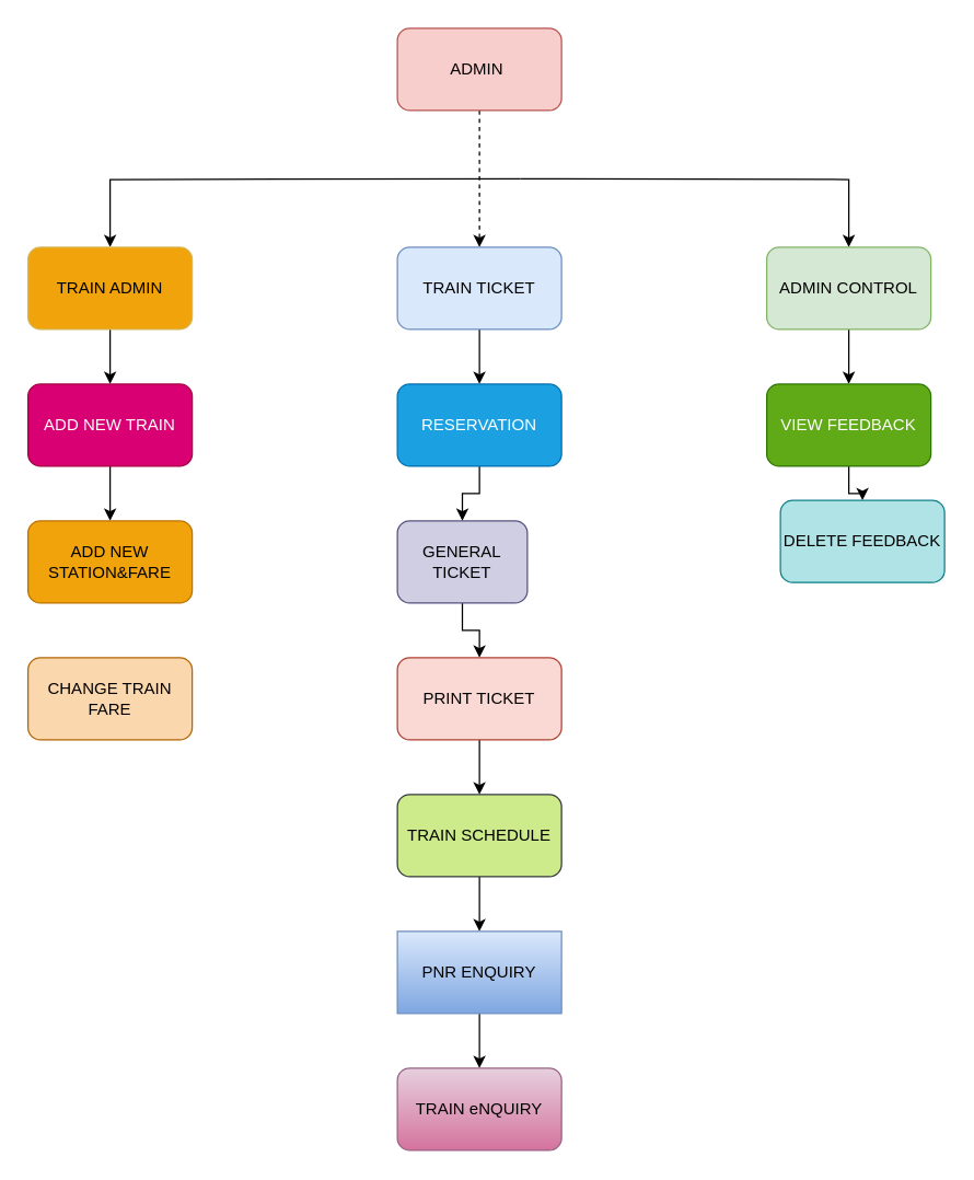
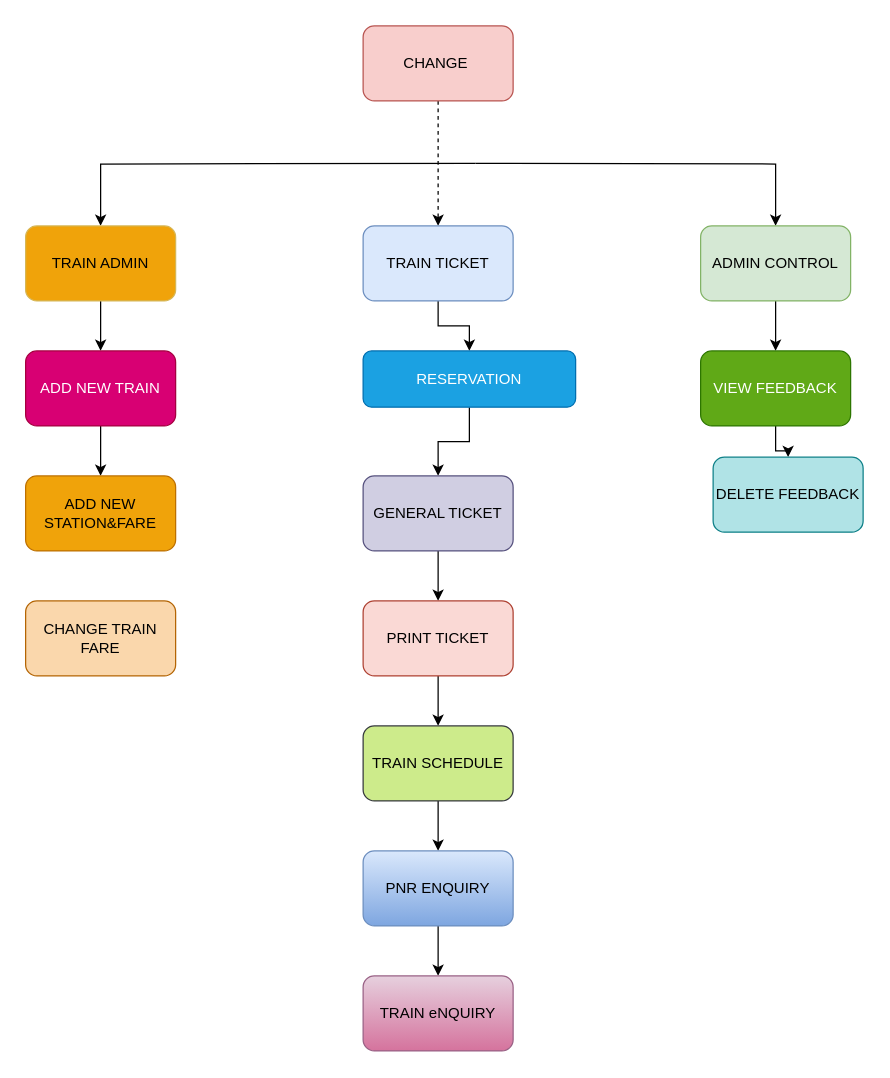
  <mxCell id="0" />
  <mxCell id="1" parent="0" />
  <mxCell id="2" value="" style="edgeStyle=orthogonalEdgeStyle;rounded=0;orthogonalLoop=1;jettySize=auto;html=1;" edge="1" parent="1" target="7"><mxGeometry relative="1" as="geometry"><mxPoint x="380" y="130" as="sourcePoint" /></mxGeometry></mxCell>
  <mxCell id="3" value="" style="edgeStyle=orthogonalEdgeStyle;rounded=0;orthogonalLoop=1;jettySize=auto;html=1;dashed=1;" edge="1" parent="1" source="5" target="9"><mxGeometry relative="1" as="geometry" /></mxCell>
  <mxCell id="4" value="" style="edgeStyle=orthogonalEdgeStyle;rounded=0;orthogonalLoop=1;jettySize=auto;html=1;" edge="1" parent="1" target="11"><mxGeometry relative="1" as="geometry"><mxPoint x="380" y="130" as="sourcePoint" /></mxGeometry></mxCell>
- <mxCell id="5" value="ADMIN&amp;nbsp;" style="rounded=1;whiteSpace=wrap;html=1;fillColor=#f8cecc;strokeColor=#b85450;" vertex="1" parent="1"><mxGeometry x="290" y="20" width="120" height="60" as="geometry" /></mxCell>
+ <mxCell id="5" value="CHANGE&amp;nbsp;" style="rounded=1;whiteSpace=wrap;html=1;fillColor=#f8cecc;strokeColor=#b85450;" vertex="1" parent="1"><mxGeometry x="290" y="20" width="120" height="60" as="geometry" /></mxCell>
  <mxCell id="6" style="edgeStyle=orthogonalEdgeStyle;rounded=0;orthogonalLoop=1;jettySize=auto;html=1;exitX=0.5;exitY=1;exitDx=0;exitDy=0;entryX=0.5;entryY=0;entryDx=0;entryDy=0;" edge="1" parent="1" source="7" target="13"><mxGeometry relative="1" as="geometry" /></mxCell>
  <mxCell id="7" value="TRAIN ADMIN" style="whiteSpace=wrap;html=1;rounded=1;fillColor=#f0a30a;strokeColor=#d6b656;" vertex="1" parent="1"><mxGeometry x="20" y="180" width="120" height="60" as="geometry" /></mxCell>
  <mxCell id="8" value="" style="edgeStyle=orthogonalEdgeStyle;rounded=0;orthogonalLoop=1;jettySize=auto;html=1;" edge="1" parent="1" source="9" target="17"><mxGeometry relative="1" as="geometry" /></mxCell>
  <mxCell id="9" value="TRAIN TICKET" style="whiteSpace=wrap;html=1;rounded=1;fillColor=#dae8fc;strokeColor=#6c8ebf;" vertex="1" parent="1"><mxGeometry x="290" y="180" width="120" height="60" as="geometry" /></mxCell>
  <mxCell id="10" value="" style="edgeStyle=orthogonalEdgeStyle;rounded=0;orthogonalLoop=1;jettySize=auto;html=1;" edge="1" parent="1" source="11" target="28"><mxGeometry relative="1" as="geometry" /></mxCell>
  <mxCell id="11" value="ADMIN CONTROL" style="whiteSpace=wrap;html=1;rounded=1;fillColor=#d5e8d4;strokeColor=#82b366;" vertex="1" parent="1"><mxGeometry x="560" y="180" width="120" height="60" as="geometry" /></mxCell>
  <mxCell id="12" style="edgeStyle=orthogonalEdgeStyle;rounded=0;orthogonalLoop=1;jettySize=auto;html=1;exitX=0.5;exitY=1;exitDx=0;exitDy=0;" edge="1" parent="1" source="13" target="14"><mxGeometry relative="1" as="geometry" /></mxCell>
  <mxCell id="13" value="ADD NEW TRAIN" style="whiteSpace=wrap;html=1;rounded=1;fillColor=#d80073;fontColor=#ffffff;strokeColor=#A50040;" vertex="1" parent="1"><mxGeometry x="20" y="280" width="120" height="60" as="geometry" /></mxCell>
  <mxCell id="14" value="ADD NEW STATION&amp;amp;FARE" style="whiteSpace=wrap;html=1;rounded=1;fillColor=#f0a30a;fontColor=#000000;strokeColor=#BD7000;" vertex="1" parent="1"><mxGeometry x="20" y="380" width="120" height="60" as="geometry" /></mxCell>
  <mxCell id="15" value="CHANGE TRAIN FARE" style="whiteSpace=wrap;html=1;rounded=1;fillColor=#fad7ac;strokeColor=#b46504;" vertex="1" parent="1"><mxGeometry x="20" y="480" width="120" height="60" as="geometry" /></mxCell>
  <mxCell id="16" value="" style="edgeStyle=orthogonalEdgeStyle;rounded=0;orthogonalLoop=1;jettySize=auto;html=1;" edge="1" parent="1" source="17" target="19"><mxGeometry relative="1" as="geometry" /></mxCell>
- <mxCell id="17" value="RESERVATION" style="whiteSpace=wrap;html=1;rounded=1;fillColor=#1ba1e2;fontColor=#ffffff;strokeColor=#006EAF;" vertex="1" parent="1"><mxGeometry x="290" y="280" width="120" height="60" as="geometry" /></mxCell>
+ <mxCell id="17" value="RESERVATION" style="whiteSpace=wrap;html=1;rounded=1;fillColor=#1ba1e2;fontColor=#ffffff;strokeColor=#006EAF;" vertex="1" parent="1"><mxGeometry x="290" y="280" width="170" height="45" as="geometry" /></mxCell>
  <mxCell id="18" value="" style="edgeStyle=orthogonalEdgeStyle;rounded=0;orthogonalLoop=1;jettySize=auto;html=1;" edge="1" parent="1" source="19" target="21"><mxGeometry relative="1" as="geometry" /></mxCell>
- <mxCell id="19" value="GENERAL TICKET" style="whiteSpace=wrap;html=1;rounded=1;fillColor=#d0cee2;strokeColor=#56517e;" vertex="1" parent="1"><mxGeometry x="290" y="380" width="95" height="60" as="geometry" /></mxCell>
+ <mxCell id="19" value="GENERAL TICKET" style="whiteSpace=wrap;html=1;rounded=1;fillColor=#d0cee2;strokeColor=#56517e;" vertex="1" parent="1"><mxGeometry x="290" y="380" width="120" height="60" as="geometry" /></mxCell>
  <mxCell id="20" value="" style="edgeStyle=orthogonalEdgeStyle;rounded=0;orthogonalLoop=1;jettySize=auto;html=1;" edge="1" parent="1" source="21" target="23"><mxGeometry relative="1" as="geometry" /></mxCell>
  <mxCell id="21" value="PRINT TICKET" style="whiteSpace=wrap;html=1;rounded=1;fillColor=#fad9d5;strokeColor=#ae4132;" vertex="1" parent="1"><mxGeometry x="290" y="480" width="120" height="60" as="geometry" /></mxCell>
  <mxCell id="22" value="" style="edgeStyle=orthogonalEdgeStyle;rounded=0;orthogonalLoop=1;jettySize=auto;html=1;" edge="1" parent="1" source="23" target="25"><mxGeometry relative="1" as="geometry" /></mxCell>
  <mxCell id="23" value="TRAIN SCHEDULE" style="whiteSpace=wrap;html=1;rounded=1;fillColor=#cdeb8b;strokeColor=#36393d;" vertex="1" parent="1"><mxGeometry x="290" y="580" width="120" height="60" as="geometry" /></mxCell>
  <mxCell id="24" value="" style="edgeStyle=orthogonalEdgeStyle;rounded=0;orthogonalLoop=1;jettySize=auto;html=1;" edge="1" parent="1" source="25" target="26"><mxGeometry relative="1" as="geometry" /></mxCell>
- <mxCell id="25" value="PNR ENQUIRY" style="whiteSpace=wrap;html=1;fillColor=#dae8fc;gradientColor=#7ea6e0;strokeColor=#6c8ebf;rounded=0;" vertex="1" parent="1"><mxGeometry x="290" y="680" width="120" height="60" as="geometry" /></mxCell>
+ <mxCell id="25" value="PNR ENQUIRY" style="whiteSpace=wrap;html=1;rounded=1;fillColor=#dae8fc;gradientColor=#7ea6e0;strokeColor=#6c8ebf;" vertex="1" parent="1"><mxGeometry x="290" y="680" width="120" height="60" as="geometry" /></mxCell>
  <mxCell id="26" value="TRAIN eNQUIRY" style="whiteSpace=wrap;html=1;rounded=1;fillColor=#e6d0de;gradientColor=#d5739d;strokeColor=#996185;" vertex="1" parent="1"><mxGeometry x="290" y="780" width="120" height="60" as="geometry" /></mxCell>
  <mxCell id="27" value="" style="edgeStyle=orthogonalEdgeStyle;rounded=0;orthogonalLoop=1;jettySize=auto;html=1;" edge="1" parent="1" source="28" target="29"><mxGeometry relative="1" as="geometry" /></mxCell>
  <mxCell id="28" value="VIEW FEEDBACK" style="whiteSpace=wrap;html=1;rounded=1;fillColor=#60a917;fontColor=#ffffff;strokeColor=#2D7600;" vertex="1" parent="1"><mxGeometry x="560" y="280" width="120" height="60" as="geometry" /></mxCell>
  <mxCell id="29" value="DELETE FEEDBACK" style="whiteSpace=wrap;html=1;rounded=1;fillColor=#b0e3e6;strokeColor=#0e8088;" vertex="1" parent="1"><mxGeometry x="570" y="365" width="120" height="60" as="geometry" /></mxCell>
